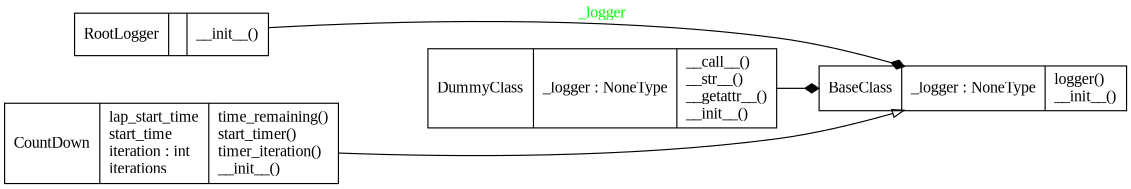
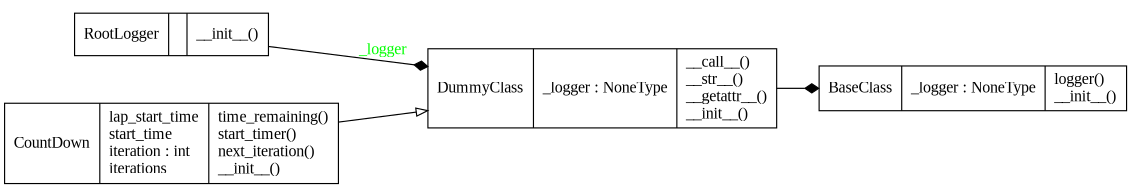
  digraph {
    fontname="Liberation Serif"
    rankdir=LR
    node [fontname="Liberation Serif" shape=record]
    edge [arrowhead=diamond arrowtail=none fontname="Liberation Serif"]
    n1 [label="{BaseClass|_logger : NoneType\l|logger()\l__init__()\l}"]
    n2 [label="{RootLogger|\l|__init__()\l}"]
-   n3 [label="{CountDown|lap_start_time\lstart_time\literation : int\literations\l|time_remaining()\lstart_timer()\ltimer_iteration()\l__init__()\l}"]
+   n3 [label="{CountDown|lap_start_time\lstart_time\literation : int\literations\l|time_remaining()\lstart_timer()\lnext_iteration()\l__init__()\l}"]
    n4 [label="{DummyClass|_logger : NoneType\l|__call__()\l__str__()\l__getattr__()\l__init__()\l}"]
-   n2 -> n1 [fontcolor=green label=_logger style=solid]
-   n3 -> n1 [arrowhead=empty]
+   n2 -> n4 [fontcolor=green label=_logger style=solid]
+   n3 -> n4 [arrowhead=empty]
    n4 -> n1
  }
